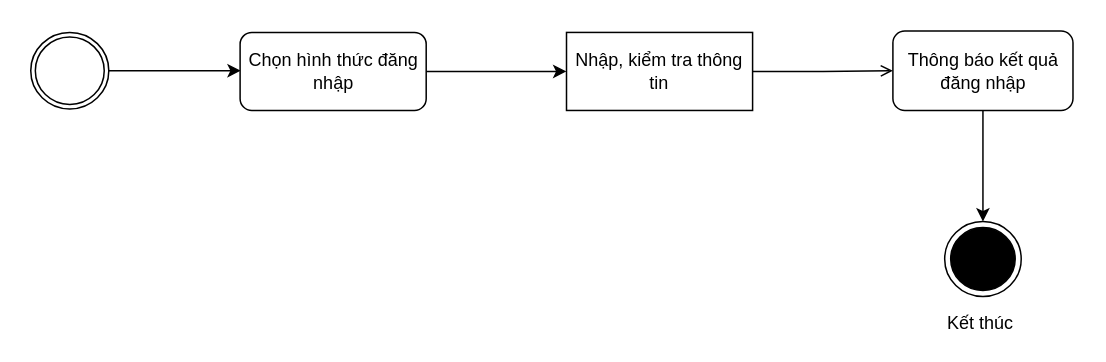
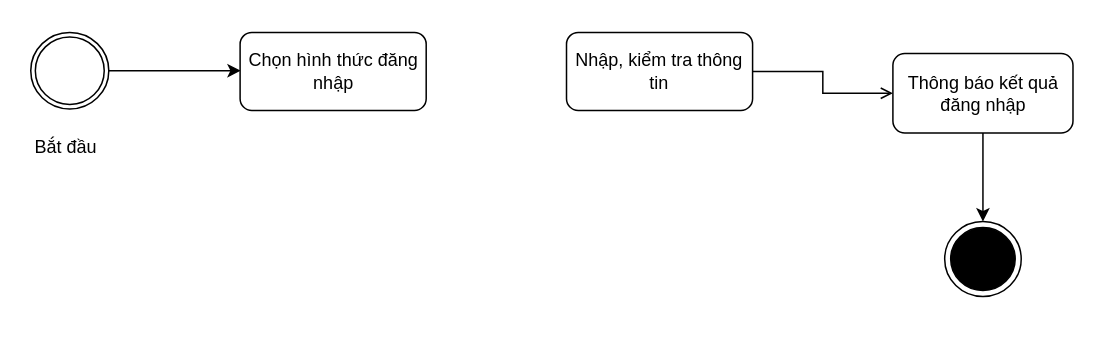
  <mxCell id="0" />
  <mxCell id="1" parent="0" />
  <mxCell id="2" style="edgeStyle=orthogonalEdgeStyle;rounded=0;orthogonalLoop=1;jettySize=auto;html=1;" edge="1" parent="1" source="3"><mxGeometry relative="1" as="geometry"><mxPoint x="160" y="46.5" as="targetPoint" /></mxGeometry></mxCell>
  <mxCell id="3" value="" style="shape=mxgraph.bpmn.shape;html=1;verticalLabelPosition=bottom;labelBackgroundColor=#ffffff;verticalAlign=top;align=center;perimeter=ellipsePerimeter;outlineConnect=0;outline=throwing;symbol=general;" vertex="1" parent="1"><mxGeometry x="20" y="21" width="52" height="51" as="geometry" /></mxCell>
- <mxCell id="4" style="edgeStyle=orthogonalEdgeStyle;rounded=0;orthogonalLoop=1;jettySize=auto;html=1;" edge="1" parent="1" source="5" target="7"><mxGeometry relative="1" as="geometry" /></mxCell>
  <mxCell id="5" value="Chọn hình thức đăng nhập" style="rounded=1;whiteSpace=wrap;html=1;" vertex="1" parent="1"><mxGeometry x="159.5" y="21" width="124" height="52" as="geometry" /></mxCell>
  <mxCell id="6" style="edgeStyle=orthogonalEdgeStyle;rounded=0;orthogonalLoop=1;jettySize=auto;html=1;entryX=0;entryY=0.5;entryDx=0;entryDy=0;endArrow=open;" edge="1" parent="1" source="7" target="9"><mxGeometry relative="1" as="geometry" /></mxCell>
- <mxCell id="7" value="Nhập, kiểm tra thông tin" style="whiteSpace=wrap;html=1;rounded=0;" vertex="1" parent="1"><mxGeometry x="377" y="21" width="124" height="52" as="geometry" /></mxCell>
+ <mxCell id="7" value="Nhập, kiểm tra thông tin" style="rounded=1;whiteSpace=wrap;html=1;" vertex="1" parent="1"><mxGeometry x="377" y="21" width="124" height="52" as="geometry" /></mxCell>
  <mxCell id="8" style="edgeStyle=orthogonalEdgeStyle;rounded=0;orthogonalLoop=1;jettySize=auto;html=1;entryX=0.5;entryY=0;entryDx=0;entryDy=0;" edge="1" parent="1" source="9" target="10"><mxGeometry relative="1" as="geometry" /></mxCell>
- <mxCell id="9" value="Thông báo kết quả đăng nhập" style="rounded=1;whiteSpace=wrap;html=1;" vertex="1" parent="1"><mxGeometry x="594.5" y="20" width="120" height="53" as="geometry" /></mxCell>
+ <mxCell id="9" value="Thông báo kết quả đăng nhập" style="rounded=1;whiteSpace=wrap;html=1;" vertex="1" parent="1"><mxGeometry x="594.5" y="35" width="120" height="53" as="geometry" /></mxCell>
  <mxCell id="10" value="" style="ellipse;shape=endState;fillColor=#000000;strokeColor=#000000;html=1;" vertex="1" parent="1"><mxGeometry x="629" y="147" width="51" height="50" as="geometry" /></mxCell>
- <mxCell id="12" value="Kết thúc" style="text;html=1;resizable=0;points=[];autosize=1;align=left;verticalAlign=top;spacingTop=-4;" vertex="1" parent="1"><mxGeometry x="629" y="205" width="54" height="14" as="geometry" /></mxCell>
+ <mxCell id="11" value="Bắt đầu&lt;br&gt;&lt;br&gt;" style="text;html=1;resizable=0;points=[];autosize=1;align=left;verticalAlign=top;spacingTop=-4;" vertex="1" parent="1"><mxGeometry x="21" y="88" width="51" height="28" as="geometry" /></mxCell>
